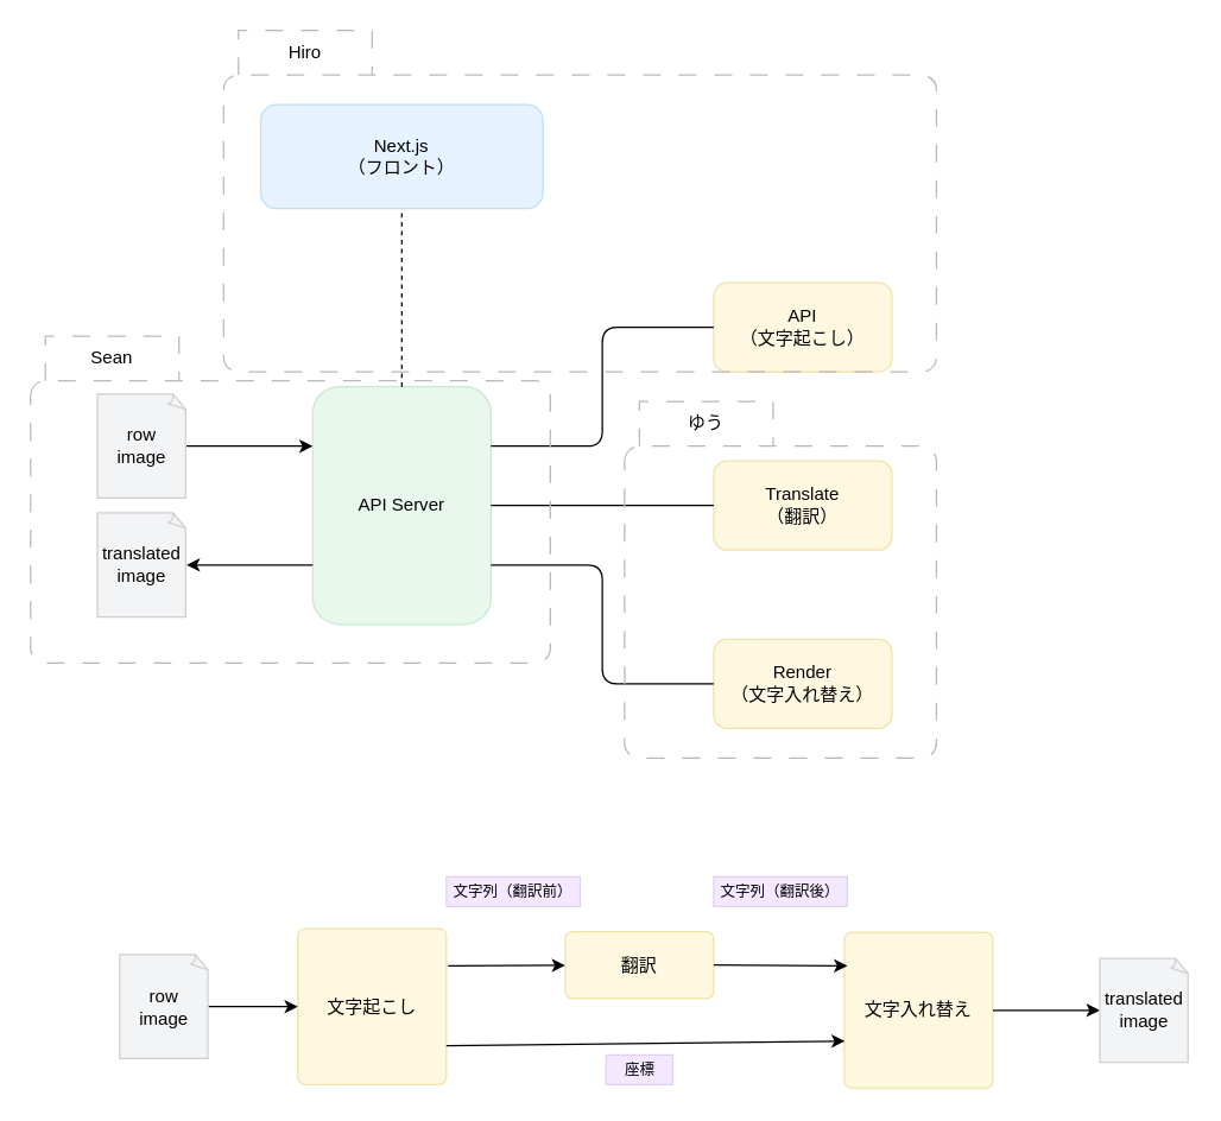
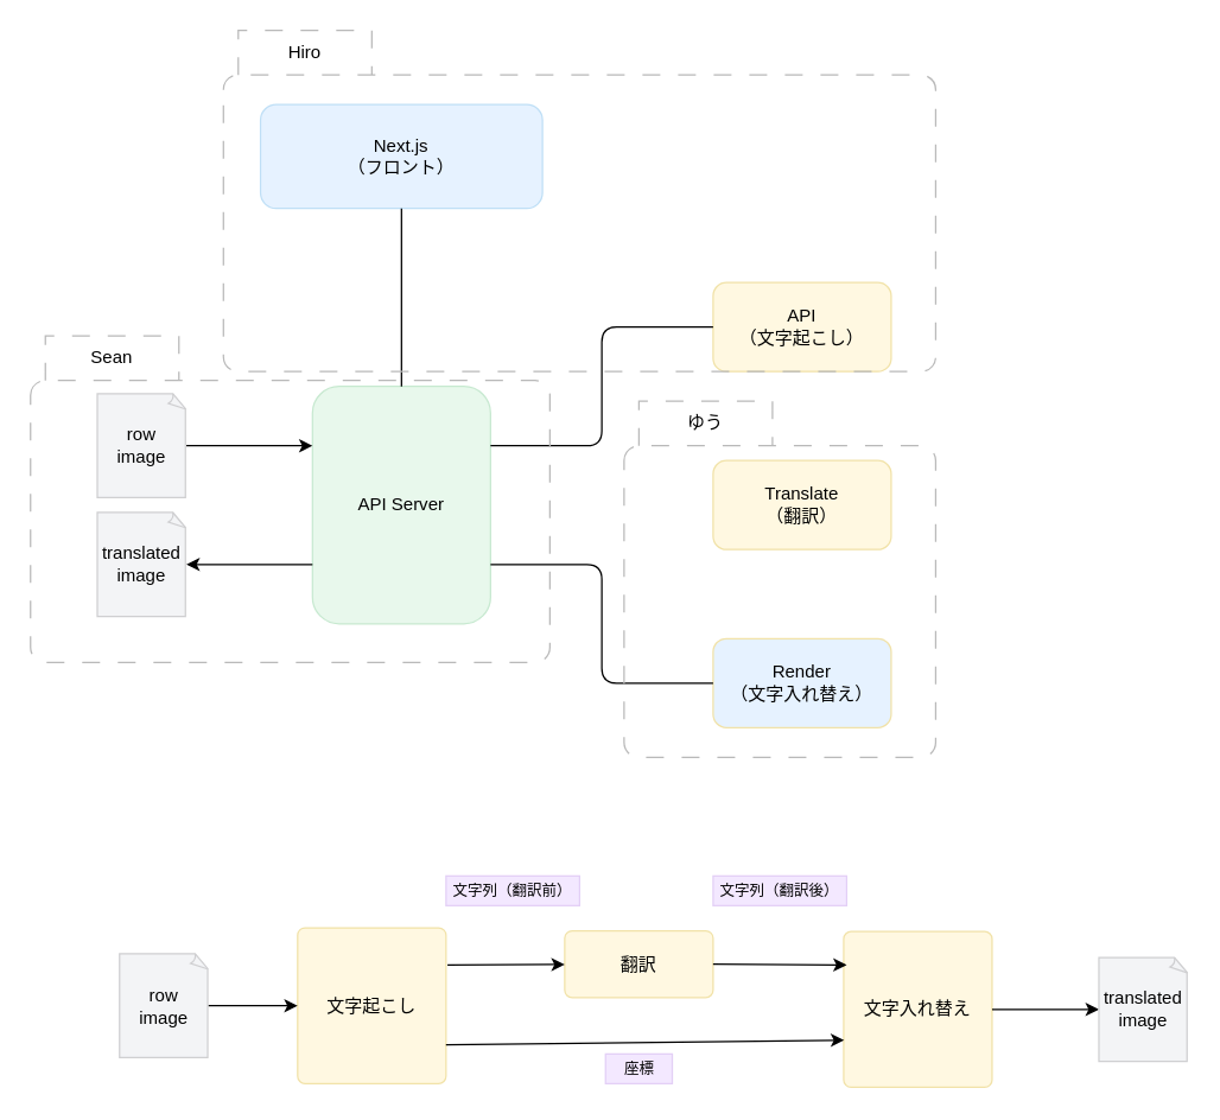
  <mxCell id="0" />
  <mxCell id="1" parent="0" />
  <mxCell id="2" value="&lt;div&gt;row&lt;/div&gt;image" style="whiteSpace=wrap;html=1;shape=mxgraph.basic.document;fillColor=#F3F4F6;strokeColor=#CFCFD1" parent="1" vertex="1"><mxGeometry x="65" y="265" width="60" height="70" as="geometry" /></mxCell>
  <mxCell id="3" value="API Server" style="rounded=1;whiteSpace=wrap;html=1;fontStyle=0;fillColor=#E8F8EC;strokeColor=#C7E9D0" parent="1" vertex="1"><mxGeometry x="210" y="260" width="120" height="160" as="geometry" /></mxCell>
  <mxCell id="4" value="API&lt;br&gt;（文字起こし）" style="rounded=1;whiteSpace=wrap;html=1;fillColor=#FFF8E1;strokeColor=#F1E2A8" parent="1" vertex="1"><mxGeometry x="480" y="190" width="120" height="60" as="geometry" /></mxCell>
  <mxCell id="5" value="Translate&lt;br&gt;（翻訳）" style="rounded=1;whiteSpace=wrap;html=1;fillColor=#FFF8E1;strokeColor=#F1E2A8" parent="1" vertex="1"><mxGeometry x="480" y="310" width="120" height="60" as="geometry" /></mxCell>
- <mxCell id="6" value="Render&lt;br&gt;（文字入れ替え）" style="rounded=1;whiteSpace=wrap;html=1;fillColor=#FFF8E1;strokeColor=#F1E2A8" parent="1" vertex="1"><mxGeometry x="480" y="430" width="120" height="60" as="geometry" /></mxCell>
+ <mxCell id="6" value="Render&lt;br&gt;（文字入れ替え）" style="rounded=1;whiteSpace=wrap;html=1;fillColor=#e6f2ff;strokeColor=#F1E2A8;" parent="1" vertex="1"><mxGeometry x="480" y="430" width="120" height="60" as="geometry" /></mxCell>
  <mxCell id="7" value="" style="endArrow=none;html=1;rounded=1;edgeStyle=orthogonalEdgeStyle;exitX=1;exitY=0.25;exitDx=0;exitDy=0;entryX=0;entryY=0.5;entryDx=0;entryDy=0;" parent="1" source="3" target="4" edge="1"><mxGeometry width="50" height="50" relative="1" as="geometry"><mxPoint x="410" y="440" as="sourcePoint" /><mxPoint x="470" y="450" as="targetPoint" /></mxGeometry></mxCell>
- <mxCell id="8" value="" style="endArrow=none;html=1;rounded=1;edgeStyle=orthogonalEdgeStyle;exitX=1;exitY=0.5;exitDx=0;exitDy=0;entryX=0;entryY=0.5;entryDx=0;entryDy=0;" parent="1" source="3" target="5" edge="1"><mxGeometry width="50" height="50" relative="1" as="geometry"><mxPoint x="420" y="570" as="sourcePoint" /><mxPoint x="470" y="520" as="targetPoint" /><mxPoint as="offset" /></mxGeometry></mxCell>
  <mxCell id="9" value="" style="endArrow=none;html=1;rounded=1;edgeStyle=orthogonalEdgeStyle;exitX=1;exitY=0.75;exitDx=0;exitDy=0;entryX=0;entryY=0.5;entryDx=0;entryDy=0;" parent="1" source="3" target="6" edge="1"><mxGeometry width="50" height="50" relative="1" as="geometry"><mxPoint x="420" y="610" as="sourcePoint" /><mxPoint x="470" y="560" as="targetPoint" /></mxGeometry></mxCell>
  <mxCell id="10" value="" style="endArrow=classic;html=1;rounded=1;edgeStyle=orthogonalEdgeStyle;curved=0;exitX=1;exitY=0.5;exitDx=0;exitDy=0;exitPerimeter=0;entryX=0;entryY=0.25;entryDx=0;entryDy=0;" parent="1" source="2" target="3" edge="1"><mxGeometry x="1" y="240" width="50" height="50" relative="1" as="geometry"><mxPoint x="210" y="390" as="sourcePoint" /><mxPoint x="260" y="340" as="targetPoint" /><mxPoint x="240" y="230" as="offset" /></mxGeometry></mxCell>
  <mxCell id="11" value="&lt;span&gt;Next.js&lt;br&gt;（フロント）&lt;/span&gt;" style="rounded=1;whiteSpace=wrap;html=1;labelBackgroundColor=none;fillColor=#E6F2FF;strokeColor=#BFDFF6" parent="1" vertex="1"><mxGeometry x="175" y="70" width="190" height="70" as="geometry" /></mxCell>
- <mxCell id="12" value="" style="endArrow=none;html=1;rounded=1;edgeStyle=orthogonalEdgeStyle;entryX=0.5;entryY=1;entryDx=0;entryDy=0;exitX=0.5;exitY=0;exitDx=0;exitDy=0;dashed=1;" parent="1" source="3" target="11" edge="1"><mxGeometry width="50" height="50" relative="1" as="geometry"><mxPoint x="270" y="260" as="sourcePoint" /><mxPoint x="550" y="270" as="targetPoint" /><mxPoint as="offset" /></mxGeometry></mxCell>
+ <mxCell id="12" value="" style="endArrow=none;html=1;rounded=1;edgeStyle=orthogonalEdgeStyle;entryX=0.5;entryY=1;entryDx=0;entryDy=0;exitX=0.5;exitY=0;exitDx=0;exitDy=0;" parent="1" source="3" target="11" edge="1"><mxGeometry width="50" height="50" relative="1" as="geometry"><mxPoint x="270" y="260" as="sourcePoint" /><mxPoint x="550" y="270" as="targetPoint" /><mxPoint as="offset" /></mxGeometry></mxCell>
  <mxCell id="13" value="&lt;div&gt;translated&lt;/div&gt;image" style="whiteSpace=wrap;html=1;shape=mxgraph.basic.document;fillColor=#F3F4F6;strokeColor=#CFCFD1" parent="1" vertex="1"><mxGeometry x="65" y="345" width="60" height="70" as="geometry" /></mxCell>
  <mxCell id="14" value="" style="endArrow=none;html=1;rounded=1;edgeStyle=orthogonalEdgeStyle;curved=0;exitX=1;exitY=0.5;exitDx=0;exitDy=0;exitPerimeter=0;entryX=0;entryY=0.75;entryDx=0;entryDy=0;startArrow=classic;startFill=1;endFill=0;" parent="1" source="13" target="3" edge="1"><mxGeometry x="1" y="240" width="50" height="50" relative="1" as="geometry"><mxPoint x="190" y="460" as="sourcePoint" /><mxPoint x="190" y="370" as="targetPoint" /><mxPoint x="240" y="230" as="offset" /></mxGeometry></mxCell>
  <mxCell id="15" value="文字起こし" style="html=1;rounded=1;absoluteArcSize=1;arcSize=10;whiteSpace=wrap;fillColor=#FFF8E1;strokeColor=#F1E2A8" parent="1" vertex="1"><mxGeometry x="200" y="625" width="100" height="105" as="geometry" /></mxCell>
  <mxCell id="16" value="翻訳" style="html=1;rounded=1;absoluteArcSize=1;arcSize=10;whiteSpace=wrap;fillColor=#FFF8E1;strokeColor=#F1E2A8" parent="1" vertex="1"><mxGeometry x="380" y="627" width="100" height="45" as="geometry" /></mxCell>
  <mxCell id="17" value="" style="html=1;rounded=0;labelBackgroundColor=none;align=left;spacingLeft=5;endArrow=classic;endFill=1;" parent="1" target="16" edge="1"><mxGeometry relative="1" as="geometry"><mxPoint x="301" y="650" as="sourcePoint" /></mxGeometry></mxCell>
  <mxCell id="18" value="文字入れ替え" style="html=1;rounded=1;absoluteArcSize=1;arcSize=10;whiteSpace=wrap;fillColor=#FFF8E1;strokeColor=#F1E2A8" parent="1" vertex="1"><mxGeometry x="568" y="627.5" width="100" height="105" as="geometry" /></mxCell>
  <mxCell id="19" value="" style="html=1;rounded=0;labelBackgroundColor=none;align=left;spacingLeft=5;endArrow=classic;endFill=1;exitX=1;exitY=0.5;exitDx=0;exitDy=0;" parent="1" source="16" edge="1"><mxGeometry relative="1" as="geometry"><mxPoint x="550" y="678" as="sourcePoint" /><mxPoint x="570" y="650" as="targetPoint" /></mxGeometry></mxCell>
  <mxCell id="20" value="&lt;div&gt;row&lt;/div&gt;image" style="whiteSpace=wrap;html=1;shape=mxgraph.basic.document;fillColor=#F3F4F6;strokeColor=#CFCFD1" parent="1" vertex="1"><mxGeometry x="80" y="642.5" width="60" height="70" as="geometry" /></mxCell>
  <mxCell id="21" value="" style="endArrow=classic;html=1;rounded=1;edgeStyle=orthogonalEdgeStyle;curved=0;exitX=1;exitY=0.5;exitDx=0;exitDy=0;exitPerimeter=0;entryX=0;entryY=0.5;entryDx=0;entryDy=0;" parent="1" source="20" target="15" edge="1"><mxGeometry x="1" y="240" width="50" height="50" relative="1" as="geometry"><mxPoint x="200" y="770" as="sourcePoint" /><mxPoint x="190" y="680" as="targetPoint" /><mxPoint x="240" y="230" as="offset" /></mxGeometry></mxCell>
  <mxCell id="22" value="" style="endArrow=classic;html=1;rounded=0;exitX=1;exitY=0.75;exitDx=0;exitDy=0;entryX=0.003;entryY=0.697;entryDx=0;entryDy=0;entryPerimeter=0;" parent="1" source="15" target="18" edge="1"><mxGeometry width="50" height="50" relative="1" as="geometry"><mxPoint x="440" y="700" as="sourcePoint" /><mxPoint x="490" y="650" as="targetPoint" /></mxGeometry></mxCell>
  <mxCell id="23" value="文字列（翻訳前）" style="rounded=0;whiteSpace=wrap;html=1;fontSize=10;fillColor=#F3E8FF;strokeColor=#E3CFF6" parent="1" vertex="1"><mxGeometry x="300" y="590" width="90" height="20" as="geometry" /></mxCell>
  <mxCell id="24" value="文字列（翻訳後）" style="rounded=0;whiteSpace=wrap;html=1;fontSize=10;fillColor=#F3E8FF;strokeColor=#E3CFF6" parent="1" vertex="1"><mxGeometry x="480" y="590" width="90" height="20" as="geometry" /></mxCell>
  <mxCell id="25" value="座標" style="rounded=0;whiteSpace=wrap;html=1;fontSize=10;fillColor=#F3E8FF;strokeColor=#E3CFF6" parent="1" vertex="1"><mxGeometry x="407.5" y="710" width="45" height="20" as="geometry" /></mxCell>
  <mxCell id="26" value="" style="endArrow=none;html=1;rounded=1;edgeStyle=orthogonalEdgeStyle;curved=0;entryX=1;entryY=0.5;entryDx=0;entryDy=0;startArrow=classic;startFill=1;endFill=0;exitX=0;exitY=0.5;exitDx=0;exitDy=0;exitPerimeter=0;" parent="1" source="27" target="18" edge="1"><mxGeometry x="1" y="240" width="50" height="50" relative="1" as="geometry"><mxPoint x="910" y="690" as="sourcePoint" /><mxPoint x="815" y="590" as="targetPoint" /><mxPoint x="240" y="230" as="offset" /></mxGeometry></mxCell>
  <mxCell id="27" value="&lt;div&gt;translated&lt;/div&gt;image" style="whiteSpace=wrap;html=1;shape=mxgraph.basic.document;fillColor=#F3F4F6;strokeColor=#CFCFD1" parent="1" vertex="1"><mxGeometry x="740" y="645" width="60" height="70" as="geometry" /></mxCell>
  <mxCell id="28" value="ゆう" style="shape=folder;align=center;verticalAlign=middle;fontStyle=0;tabWidth=100;tabHeight=30;tabPosition=left;boundedLbl=1;labelInHeader=1;rounded=1;absoluteArcSize=1;arcSize=10;labelBackgroundColor=none;fontColor=default;html=1;whiteSpace=wrap;fillColor=none;dashed=1;dashPattern=12 12;strokeColor=#B9B9B9;shadow=0;" vertex="1" parent="1"><mxGeometry x="420" y="270" width="210" height="240" as="geometry" /></mxCell>
  <mxCell id="29" value="Sean" style="shape=folder;align=center;verticalAlign=middle;fontStyle=0;tabWidth=100;tabHeight=30;tabPosition=left;boundedLbl=1;labelInHeader=1;rounded=1;absoluteArcSize=1;arcSize=10;labelBackgroundColor=none;fontColor=default;html=1;whiteSpace=wrap;fillColor=none;dashed=1;dashPattern=12 12;strokeColor=#B9B9B9;shadow=0;" vertex="1" parent="1"><mxGeometry x="20" y="226" width="350" height="220" as="geometry" /></mxCell>
  <mxCell id="30" value="Hiro" style="shape=folder;align=center;verticalAlign=middle;fontStyle=0;tabWidth=100;tabHeight=30;tabPosition=left;boundedLbl=1;labelInHeader=1;rounded=1;absoluteArcSize=1;arcSize=10;labelBackgroundColor=none;fontColor=default;html=1;whiteSpace=wrap;fillColor=none;dashed=1;dashPattern=12 12;strokeColor=#B9B9B9;shadow=0;" vertex="1" parent="1"><mxGeometry x="150" y="20" width="480" height="230" as="geometry" /></mxCell>
